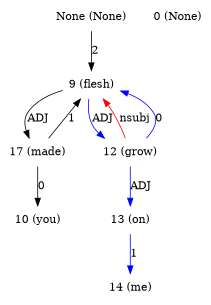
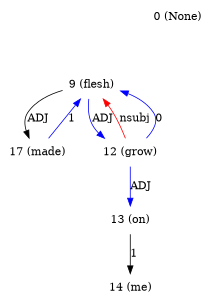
  digraph {
    node [shape=plaintext]
    edge [dir=forward]
-   n1 [label="None (None)"]
    n2 [label="9 (flesh)"]
    n3 [label="17 (made)"]
    n4 [label="12 (grow)"]
-   n5 [label="10 (you)"]
    n6 [label="13 (on)"]
    n7 [label="0 (None)"]
    n8 [label="14 (me)"]
-   n1 -> n2 [label=2]
    n2 -> n3 [label=ADJ]
    n2 -> n4 [color=blue label=ADJ]
-   n3 -> n2 [color=black label=1]
-   n3 -> n5 [label=0]
+   n3 -> n2 [color=blue label=1]
    n4 -> n2 [color=red label=nsubj]
    n4 -> n2 [color=blue label=0]
    n4 -> n6 [color=blue label=ADJ]
-   n6 -> n8 [label=1 color=blue]
+   n6 -> n8 [label=1]
  }
